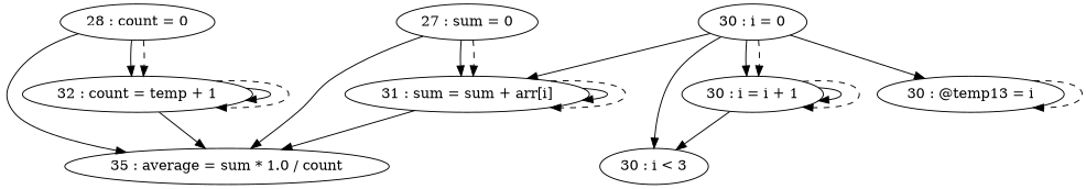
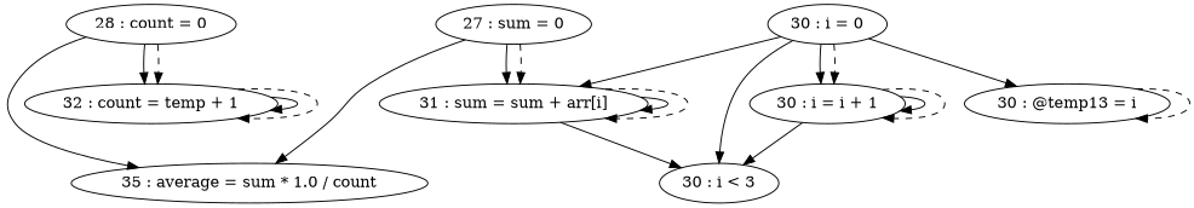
  digraph {
    "27 : sum = 0"
    "31 : sum = sum + arr[i]"
    "35 : average = sum * 1.0 / count"
    "28 : count = 0"
    n5 [label="32 : count = temp + 1"]
    "30 : i = 0"
    "30 : @temp13 = i"
    "30 : i < 3"
    "30 : i = i + 1"
    "27 : sum = 0" -> "31 : sum = sum + arr[i]"
    "27 : sum = 0" -> "31 : sum = sum + arr[i]" [style=dashed]
    "27 : sum = 0" -> "35 : average = sum * 1.0 / count"
    "31 : sum = sum + arr[i]" -> "31 : sum = sum + arr[i]"
    "31 : sum = sum + arr[i]" -> "31 : sum = sum + arr[i]" [style=dashed]
-   "31 : sum = sum + arr[i]" -> "35 : average = sum * 1.0 / count"
+   "31 : sum = sum + arr[i]" -> "30 : i < 3"
    "28 : count = 0" -> "35 : average = sum * 1.0 / count"
    "28 : count = 0" -> n5
    "28 : count = 0" -> n5 [style=dashed]
-   n5 -> "35 : average = sum * 1.0 / count"
    n5 -> n5
    n5 -> n5 [style=dashed]
    "30 : i = 0" -> "31 : sum = sum + arr[i]"
    "30 : i = 0" -> "30 : @temp13 = i"
    "30 : i = 0" -> "30 : i < 3"
    "30 : i = 0" -> "30 : i = i + 1"
    "30 : i = 0" -> "30 : i = i + 1" [style=dashed]
    "30 : @temp13 = i" -> "30 : @temp13 = i" [style=dashed]
    "30 : i = i + 1" -> "30 : i < 3"
    "30 : i = i + 1" -> "30 : i = i + 1"
    "30 : i = i + 1" -> "30 : i = i + 1" [style=dashed]
  }
